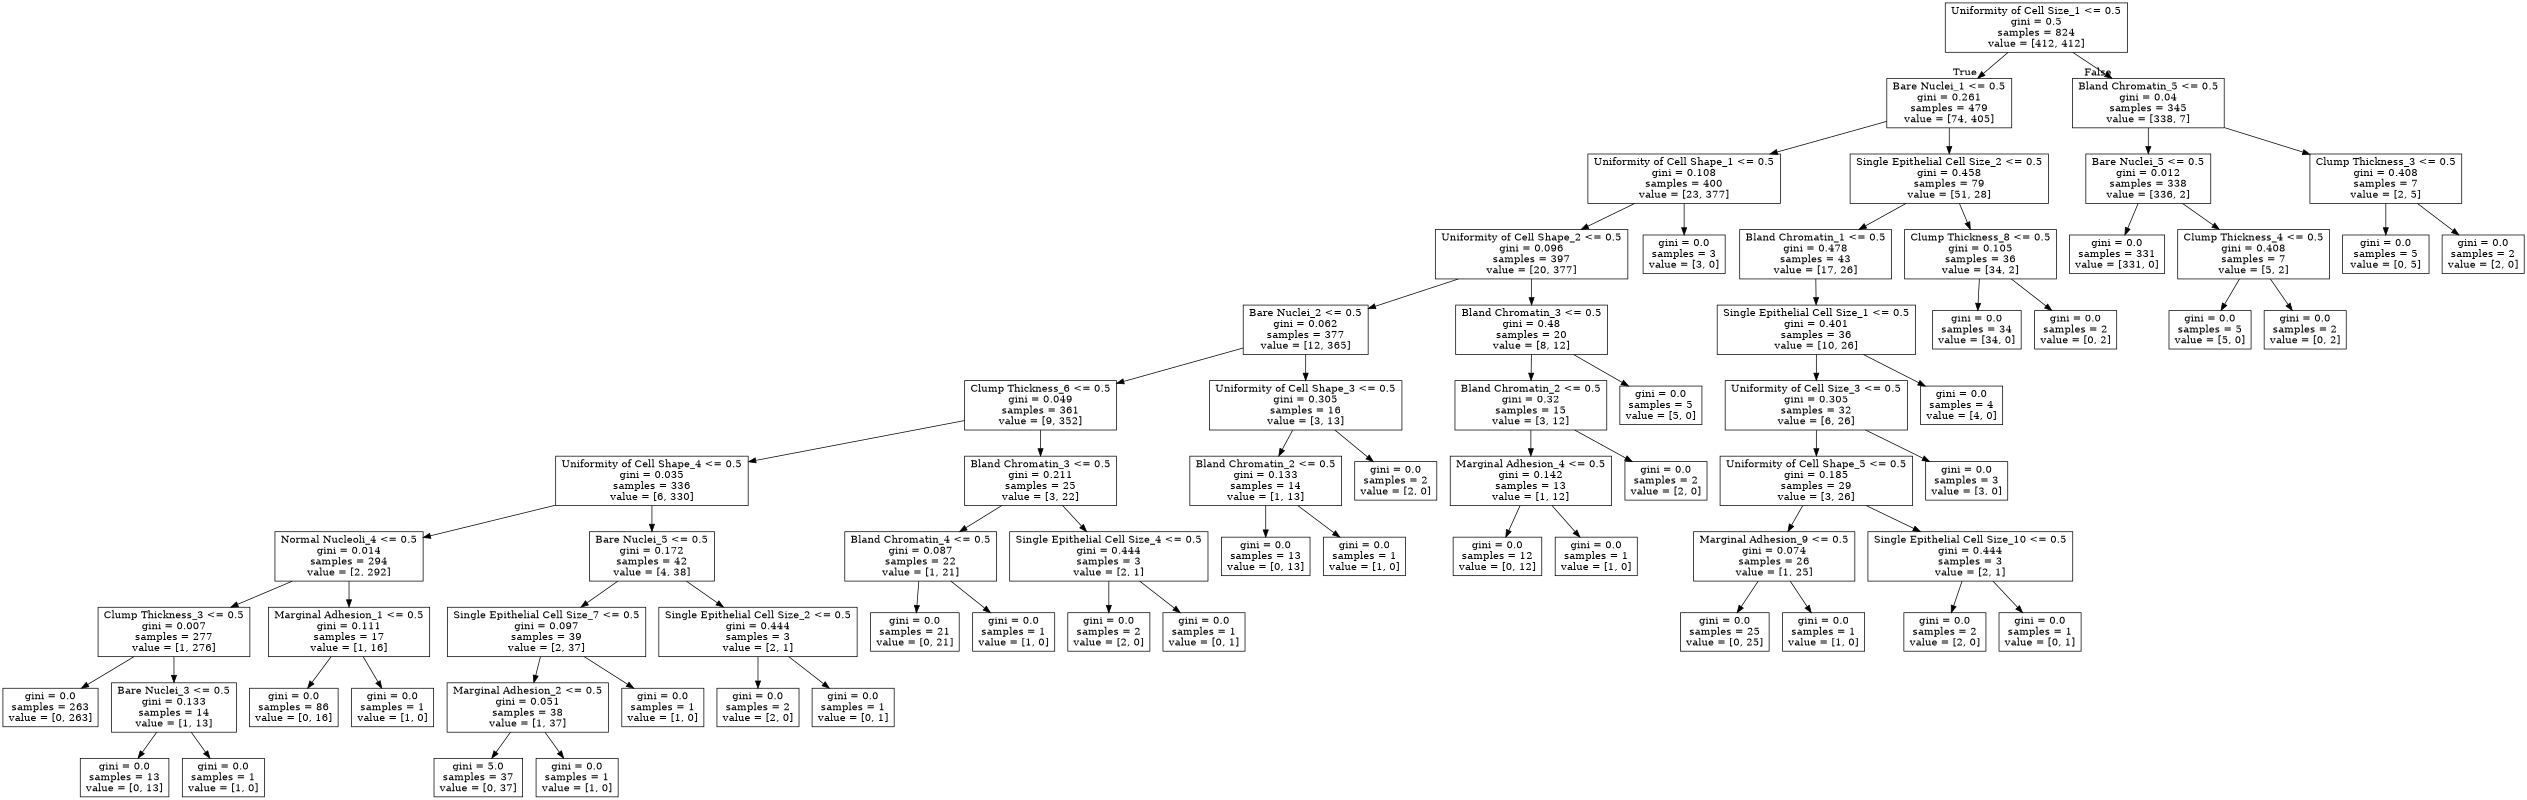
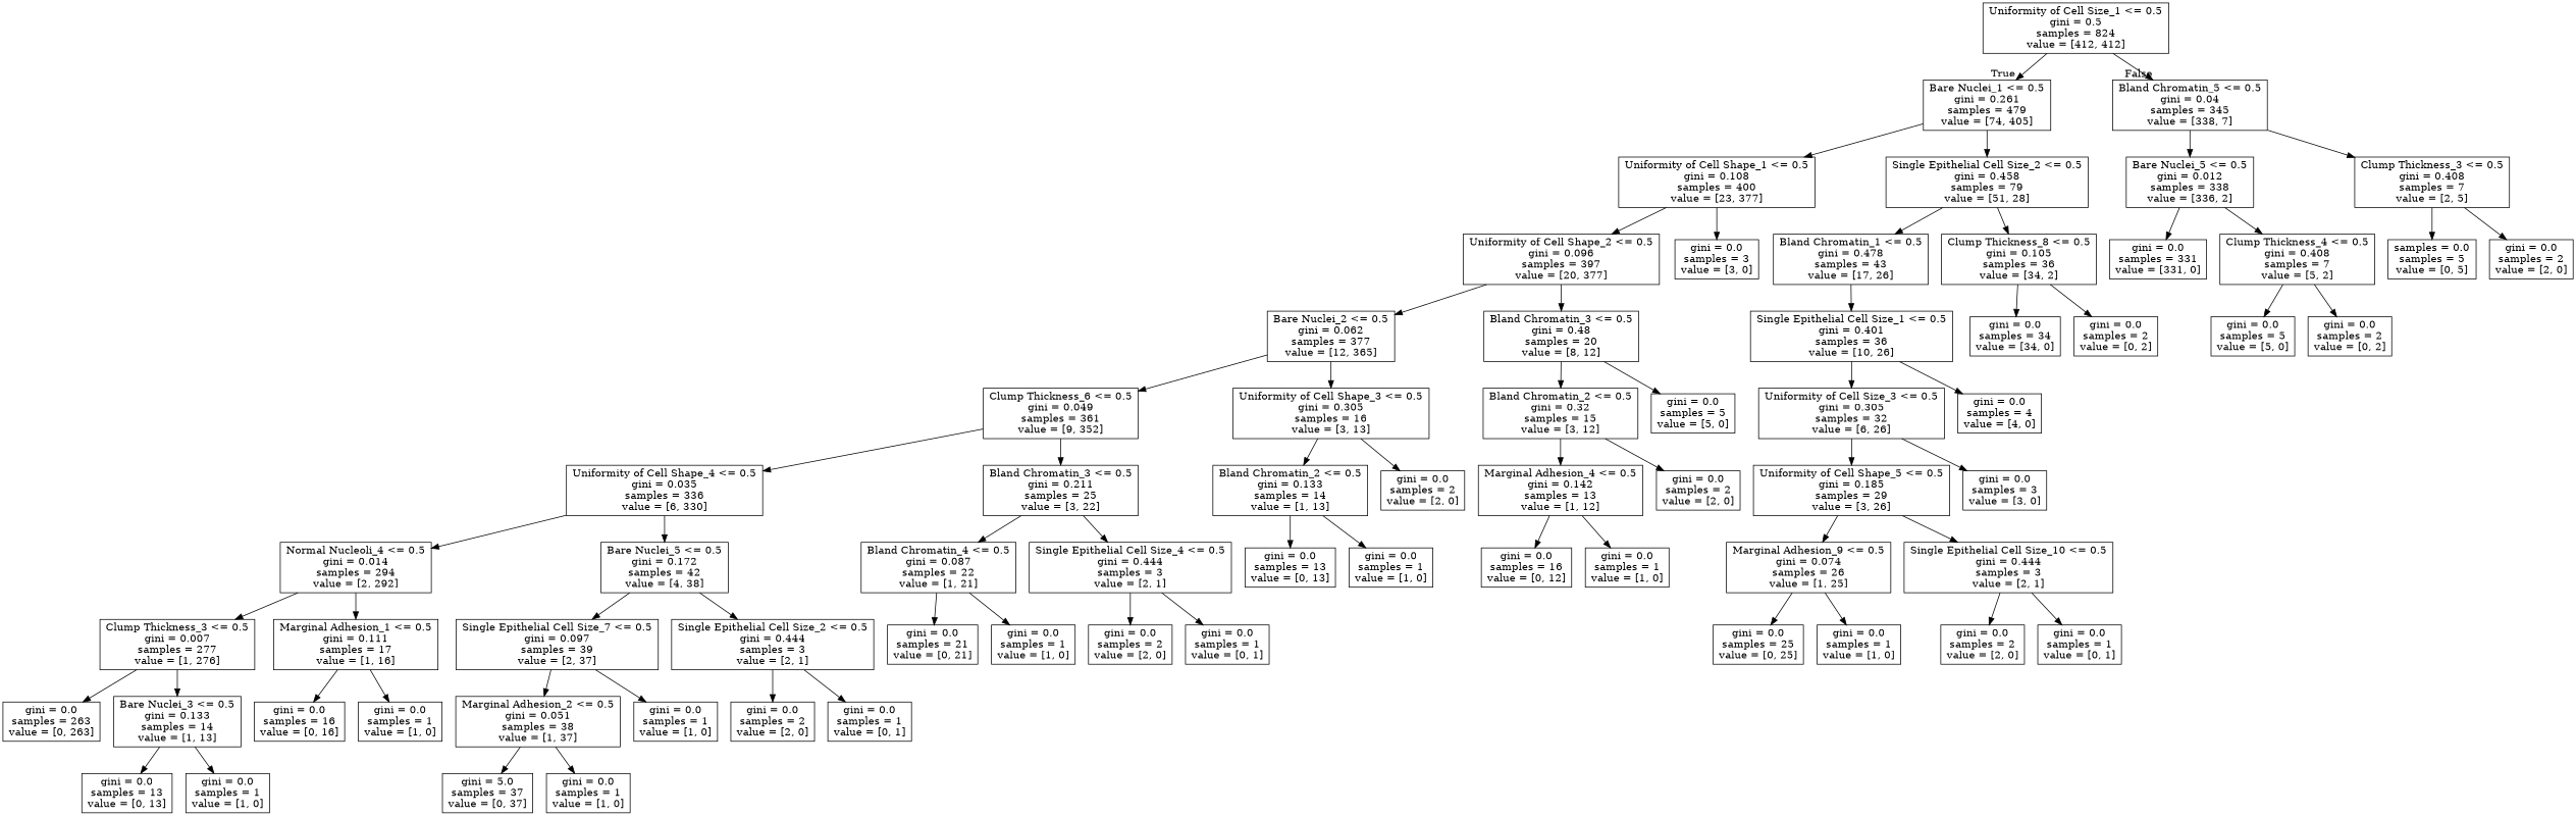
  digraph {
    node [shape=box]
    n1 [label="Uniformity of Cell Size_1 <= 0.5\ngini = 0.5\nsamples = 824\nvalue = [412, 412]"]
    n2 [label="Bare Nuclei_1 <= 0.5\ngini = 0.261\nsamples = 479\nvalue = [74, 405]"]
    n3 [label="Bland Chromatin_5 <= 0.5\ngini = 0.04\nsamples = 345\nvalue = [338, 7]"]
    n4 [label="Uniformity of Cell Shape_1 <= 0.5\ngini = 0.108\nsamples = 400\nvalue = [23, 377]"]
    n5 [label="Single Epithelial Cell Size_2 <= 0.5\ngini = 0.458\nsamples = 79\nvalue = [51, 28]"]
    n6 [label="Bare Nuclei_5 <= 0.5\ngini = 0.012\nsamples = 338\nvalue = [336, 2]"]
    n7 [label="Clump Thickness_3 <= 0.5\ngini = 0.408\nsamples = 7\nvalue = [2, 5]"]
    n8 [label="Uniformity of Cell Shape_2 <= 0.5\ngini = 0.096\nsamples = 397\nvalue = [20, 377]"]
    n9 [label="gini = 0.0\nsamples = 3\nvalue = [3, 0]"]
    n10 [label="Bland Chromatin_1 <= 0.5\ngini = 0.478\nsamples = 43\nvalue = [17, 26]"]
    n11 [label="Clump Thickness_8 <= 0.5\ngini = 0.105\nsamples = 36\nvalue = [34, 2]"]
    n12 [label="Bare Nuclei_2 <= 0.5\ngini = 0.062\nsamples = 377\nvalue = [12, 365]"]
    n13 [label="Bland Chromatin_3 <= 0.5\ngini = 0.48\nsamples = 20\nvalue = [8, 12]"]
    n14 [label="Clump Thickness_6 <= 0.5\ngini = 0.049\nsamples = 361\nvalue = [9, 352]"]
    n15 [label="Uniformity of Cell Shape_3 <= 0.5\ngini = 0.305\nsamples = 16\nvalue = [3, 13]"]
    n16 [label="Bland Chromatin_2 <= 0.5\ngini = 0.32\nsamples = 15\nvalue = [3, 12]"]
    n17 [label="gini = 0.0\nsamples = 5\nvalue = [5, 0]"]
    n18 [label="Uniformity of Cell Shape_4 <= 0.5\ngini = 0.035\nsamples = 336\nvalue = [6, 330]"]
    n19 [label="Bland Chromatin_3 <= 0.5\ngini = 0.211\nsamples = 25\nvalue = [3, 22]"]
    n20 [label="Bland Chromatin_2 <= 0.5\ngini = 0.133\nsamples = 14\nvalue = [1, 13]"]
    n21 [label="gini = 0.0\nsamples = 2\nvalue = [2, 0]"]
    n22 [label="Normal Nucleoli_4 <= 0.5\ngini = 0.014\nsamples = 294\nvalue = [2, 292]"]
    n23 [label="Bare Nuclei_5 <= 0.5\ngini = 0.172\nsamples = 42\nvalue = [4, 38]"]
    n24 [label="Bland Chromatin_4 <= 0.5\ngini = 0.087\nsamples = 22\nvalue = [1, 21]"]
    n25 [label="Single Epithelial Cell Size_4 <= 0.5\ngini = 0.444\nsamples = 3\nvalue = [2, 1]"]
    n26 [label="Clump Thickness_3 <= 0.5\ngini = 0.007\nsamples = 277\nvalue = [1, 276]"]
    n27 [label="Marginal Adhesion_1 <= 0.5\ngini = 0.111\nsamples = 17\nvalue = [1, 16]"]
    n28 [label="Single Epithelial Cell Size_7 <= 0.5\ngini = 0.097\nsamples = 39\nvalue = [2, 37]"]
    n29 [label="Single Epithelial Cell Size_2 <= 0.5\ngini = 0.444\nsamples = 3\nvalue = [2, 1]"]
    n30 [label="gini = 0.0\nsamples = 263\nvalue = [0, 263]"]
    n31 [label="Bare Nuclei_3 <= 0.5\ngini = 0.133\nsamples = 14\nvalue = [1, 13]"]
-   n32 [label="gini = 0.0\nsamples = 86\nvalue = [0, 16]"]
+   n32 [label="gini = 0.0\nsamples = 16\nvalue = [0, 16]"]
    n33 [label="gini = 0.0\nsamples = 1\nvalue = [1, 0]"]
    n34 [label="gini = 0.0\nsamples = 13\nvalue = [0, 13]"]
    n35 [label="gini = 0.0\nsamples = 1\nvalue = [1, 0]"]
    n36 [label="Marginal Adhesion_2 <= 0.5\ngini = 0.051\nsamples = 38\nvalue = [1, 37]"]
    n37 [label="gini = 0.0\nsamples = 1\nvalue = [1, 0]"]
    n38 [label="gini = 0.0\nsamples = 2\nvalue = [2, 0]"]
    n39 [label="gini = 0.0\nsamples = 1\nvalue = [0, 1]"]
    n40 [label="gini = 5.0\nsamples = 37\nvalue = [0, 37]"]
    n41 [label="gini = 0.0\nsamples = 1\nvalue = [1, 0]"]
    n42 [label="gini = 0.0\nsamples = 21\nvalue = [0, 21]"]
    n43 [label="gini = 0.0\nsamples = 1\nvalue = [1, 0]"]
    n44 [label="gini = 0.0\nsamples = 2\nvalue = [2, 0]"]
    n45 [label="gini = 0.0\nsamples = 1\nvalue = [0, 1]"]
    n46 [label="gini = 0.0\nsamples = 13\nvalue = [0, 13]"]
    n47 [label="gini = 0.0\nsamples = 1\nvalue = [1, 0]"]
    n48 [label="Marginal Adhesion_4 <= 0.5\ngini = 0.142\nsamples = 13\nvalue = [1, 12]"]
    n49 [label="gini = 0.0\nsamples = 2\nvalue = [2, 0]"]
-   n50 [label="gini = 0.0\nsamples = 12\nvalue = [0, 12]"]
+   n50 [label="gini = 0.0\nsamples = 16\nvalue = [0, 12]"]
    n51 [label="gini = 0.0\nsamples = 1\nvalue = [1, 0]"]
    n52 [label="Single Epithelial Cell Size_1 <= 0.5\ngini = 0.401\nsamples = 36\nvalue = [10, 26]"]
    n53 [label="gini = 0.0\nsamples = 34\nvalue = [34, 0]"]
    n54 [label="gini = 0.0\nsamples = 2\nvalue = [0, 2]"]
    n55 [label="Uniformity of Cell Size_3 <= 0.5\ngini = 0.305\nsamples = 32\nvalue = [6, 26]"]
    n56 [label="gini = 0.0\nsamples = 4\nvalue = [4, 0]"]
    n57 [label="Uniformity of Cell Shape_5 <= 0.5\ngini = 0.185\nsamples = 29\nvalue = [3, 26]"]
    n58 [label="gini = 0.0\nsamples = 3\nvalue = [3, 0]"]
    n59 [label="Marginal Adhesion_9 <= 0.5\ngini = 0.074\nsamples = 26\nvalue = [1, 25]"]
    n60 [label="Single Epithelial Cell Size_10 <= 0.5\ngini = 0.444\nsamples = 3\nvalue = [2, 1]"]
    n61 [label="gini = 0.0\nsamples = 25\nvalue = [0, 25]"]
    n62 [label="gini = 0.0\nsamples = 1\nvalue = [1, 0]"]
    n63 [label="gini = 0.0\nsamples = 2\nvalue = [2, 0]"]
    n64 [label="gini = 0.0\nsamples = 1\nvalue = [0, 1]"]
    n65 [label="gini = 0.0\nsamples = 331\nvalue = [331, 0]"]
    n66 [label="Clump Thickness_4 <= 0.5\ngini = 0.408\nsamples = 7\nvalue = [5, 2]"]
-   n67 [label="gini = 0.0\nsamples = 5\nvalue = [0, 5]"]
+   n67 [label="samples = 0.0\nsamples = 5\nvalue = [0, 5]"]
    n68 [label="gini = 0.0\nsamples = 2\nvalue = [2, 0]"]
    n69 [label="gini = 0.0\nsamples = 5\nvalue = [5, 0]"]
    n70 [label="gini = 0.0\nsamples = 2\nvalue = [0, 2]"]
    n1 -> n2 [headlabel=True labelangle=45 labeldistance=2.5]
    n1 -> n3 [headlabel=False labelangle=-45 labeldistance=2.5]
    n2 -> n4
    n2 -> n5
    n3 -> n6
    n3 -> n7
    n4 -> n8
    n4 -> n9
    n5 -> n10
    n5 -> n11
    n6 -> n65
    n6 -> n66
    n7 -> n67
    n7 -> n68
    n8 -> n12
    n8 -> n13
    n10 -> n52
    n11 -> n53
    n11 -> n54
    n12 -> n14
    n12 -> n15
    n13 -> n16
    n13 -> n17
    n14 -> n18
    n14 -> n19
    n15 -> n20
    n15 -> n21
    n16 -> n48
    n16 -> n49
    n18 -> n22
    n18 -> n23
    n19 -> n24
    n19 -> n25
    n20 -> n46
    n20 -> n47
    n22 -> n26
    n22 -> n27
    n23 -> n28
    n23 -> n29
    n24 -> n42
    n24 -> n43
    n25 -> n44
    n25 -> n45
    n26 -> n30
    n26 -> n31
    n27 -> n32
    n27 -> n33
    n28 -> n36
    n28 -> n37
    n29 -> n38
    n29 -> n39
    n31 -> n34
    n31 -> n35
    n36 -> n40
    n36 -> n41
    n48 -> n50
    n48 -> n51
    n52 -> n55
    n52 -> n56
    n55 -> n57
    n55 -> n58
    n57 -> n59
    n57 -> n60
    n59 -> n61
    n59 -> n62
    n60 -> n63
    n60 -> n64
    n66 -> n69
    n66 -> n70
  }
